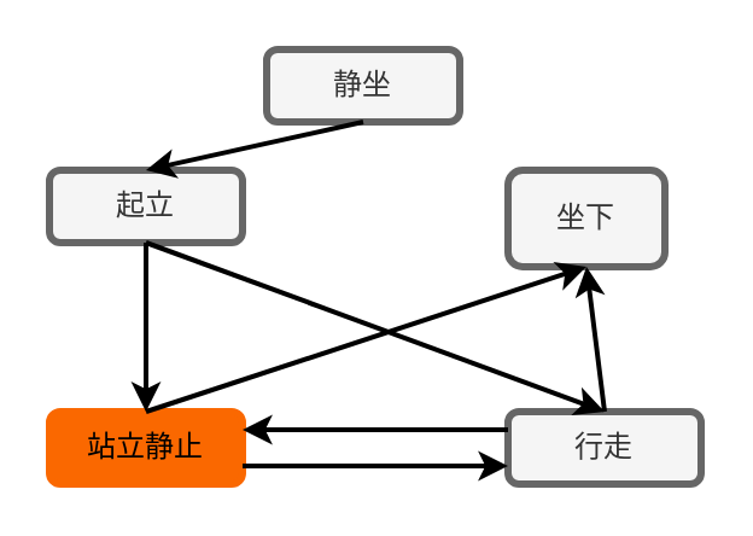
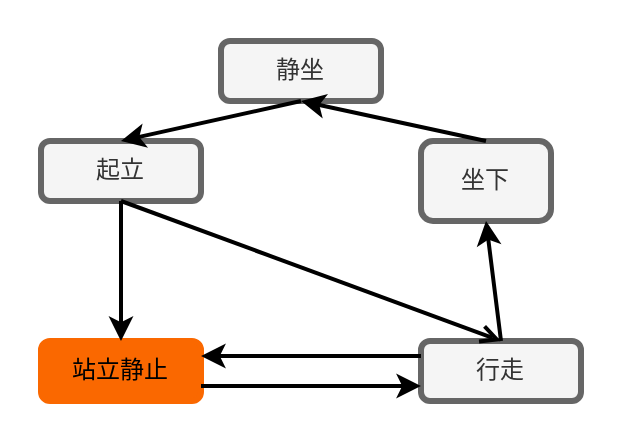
  <mxCell id="0" />
  <mxCell id="1" parent="0" />
  <mxCell id="2" value="站立静止" style="rounded=1;whiteSpace=wrap;html=1;fillColor=#fa6800;strokeColor=light-dark(#fa6800, #ff9164);strokeWidth=3;fontColor=#000000;" vertex="1" parent="1"><mxGeometry x="20" y="170" width="80" height="30" as="geometry" /></mxCell>
  <mxCell id="3" value="行走" style="rounded=1;whiteSpace=wrap;html=1;fillColor=#f5f5f5;strokeColor=#666666;strokeWidth=3;fontColor=#333333;" vertex="1" parent="1"><mxGeometry x="210" y="170" width="80" height="30" as="geometry" /></mxCell>
  <mxCell id="4" value="坐下" style="rounded=1;whiteSpace=wrap;html=1;fillColor=#f5f5f5;strokeColor=#666666;strokeWidth=3;fontColor=#333333;" vertex="1" parent="1"><mxGeometry x="210" y="70" width="65" height="40" as="geometry" /></mxCell>
  <mxCell id="5" value="静坐" style="rounded=1;whiteSpace=wrap;html=1;fillColor=#f5f5f5;strokeColor=#666666;strokeWidth=3;fontColor=#333333;" vertex="1" parent="1"><mxGeometry x="110" y="20" width="80" height="30" as="geometry" /></mxCell>
  <mxCell id="6" value="起立" style="rounded=1;whiteSpace=wrap;html=1;fillColor=#f5f5f5;strokeColor=#666666;strokeWidth=3;fontColor=#333333;" vertex="1" parent="1"><mxGeometry x="20" y="70" width="80" height="30" as="geometry" /></mxCell>
  <mxCell id="7" value="" style="endArrow=classic;html=1;rounded=0;exitX=0.5;exitY=1;exitDx=0;exitDy=0;strokeWidth=2;" edge="1" parent="1" source="6" target="2"><mxGeometry width="50" height="50" relative="1" as="geometry"><mxPoint x="-80" y="140" as="sourcePoint" /><mxPoint x="30" y="195" as="targetPoint" /></mxGeometry></mxCell>
  <mxCell id="8" value="" style="endArrow=classic;html=1;rounded=0;exitX=0.5;exitY=1;exitDx=0;exitDy=0;entryX=0.5;entryY=0;entryDx=0;entryDy=0;strokeWidth=2;curved=0;" edge="1" parent="1" source="5" target="6"><mxGeometry width="50" height="50" relative="1" as="geometry"><mxPoint x="-70" y="150" as="sourcePoint" /><mxPoint x="40" y="205" as="targetPoint" /></mxGeometry></mxCell>
- <mxCell id="9" value="" style="endArrow=classic;html=1;rounded=0;exitX=0.5;exitY=1;exitDx=0;exitDy=0;entryX=0.5;entryY=0;entryDx=0;entryDy=0;strokeWidth=2;" edge="1" parent="1" source="6" target="3"><mxGeometry width="50" height="50" relative="1" as="geometry"><mxPoint x="160" y="-20" as="sourcePoint" /><mxPoint x="70" y="40" as="targetPoint" /></mxGeometry></mxCell>
+ <mxCell id="9" value="" style="endArrow=open;html=1;rounded=0;exitX=0.5;exitY=1;exitDx=0;exitDy=0;entryX=0.5;entryY=0;entryDx=0;entryDy=0;strokeWidth=2;" edge="1" parent="1" source="6" target="3"><mxGeometry width="50" height="50" relative="1" as="geometry"><mxPoint x="160" y="-20" as="sourcePoint" /><mxPoint x="70" y="40" as="targetPoint" /></mxGeometry></mxCell>
+ <mxCell id="10" value="" style="endArrow=classic;html=1;rounded=0;entryX=0.5;entryY=1;entryDx=0;entryDy=0;exitX=0.5;exitY=0;exitDx=0;exitDy=0;strokeWidth=2;" edge="1" parent="1" source="4" target="5"><mxGeometry width="50" height="50" relative="1" as="geometry"><mxPoint x="170" y="-10" as="sourcePoint" /><mxPoint x="80" y="50" as="targetPoint" /></mxGeometry></mxCell>
  <mxCell id="11" value="" style="endArrow=classic;html=1;rounded=0;entryX=0.5;entryY=1;entryDx=0;entryDy=0;strokeWidth=2;" edge="1" parent="1" target="4"><mxGeometry width="50" height="50" relative="1" as="geometry"><mxPoint x="250" y="170" as="sourcePoint" /><mxPoint x="160" y="-20" as="targetPoint" /></mxGeometry></mxCell>
  <mxCell id="12" value="" style="endArrow=classic;html=1;rounded=0;entryX=1;entryY=0.25;entryDx=0;entryDy=0;exitX=0;exitY=0.25;exitDx=0;exitDy=0;strokeWidth=2;" edge="1" parent="1" source="3" target="2"><mxGeometry width="50" height="50" relative="1" as="geometry"><mxPoint x="270" y="50" as="sourcePoint" /><mxPoint x="170" y="-10" as="targetPoint" /></mxGeometry></mxCell>
  <mxCell id="13" value="" style="endArrow=classic;html=1;rounded=0;entryX=0;entryY=0.75;entryDx=0;entryDy=0;exitX=1;exitY=0.75;exitDx=0;exitDy=0;strokeWidth=2;" edge="1" parent="1" source="2" target="3"><mxGeometry width="50" height="50" relative="1" as="geometry"><mxPoint x="280" y="60" as="sourcePoint" /><mxPoint x="180" y="0" as="targetPoint" /></mxGeometry></mxCell>
- <mxCell id="14" value="" style="endArrow=classic;html=1;rounded=0;exitX=0.5;exitY=0;exitDx=0;exitDy=0;strokeWidth=2;entryX=0.5;entryY=1;entryDx=0;entryDy=0;" edge="1" parent="1" source="2" target="4"><mxGeometry width="50" height="50" relative="1" as="geometry"><mxPoint x="40" y="190" as="sourcePoint" /><mxPoint x="230" y="80" as="targetPoint" /></mxGeometry></mxCell>
